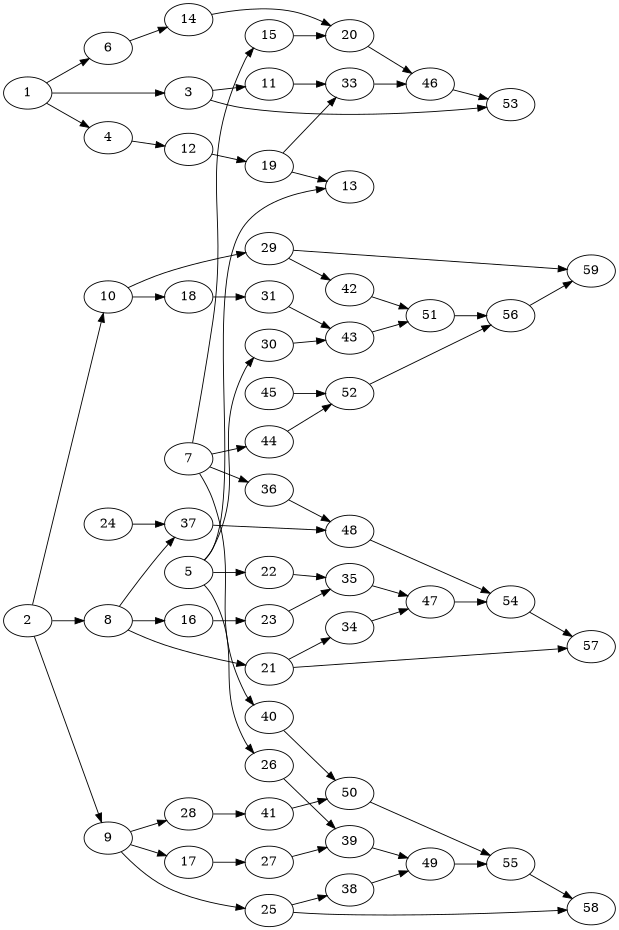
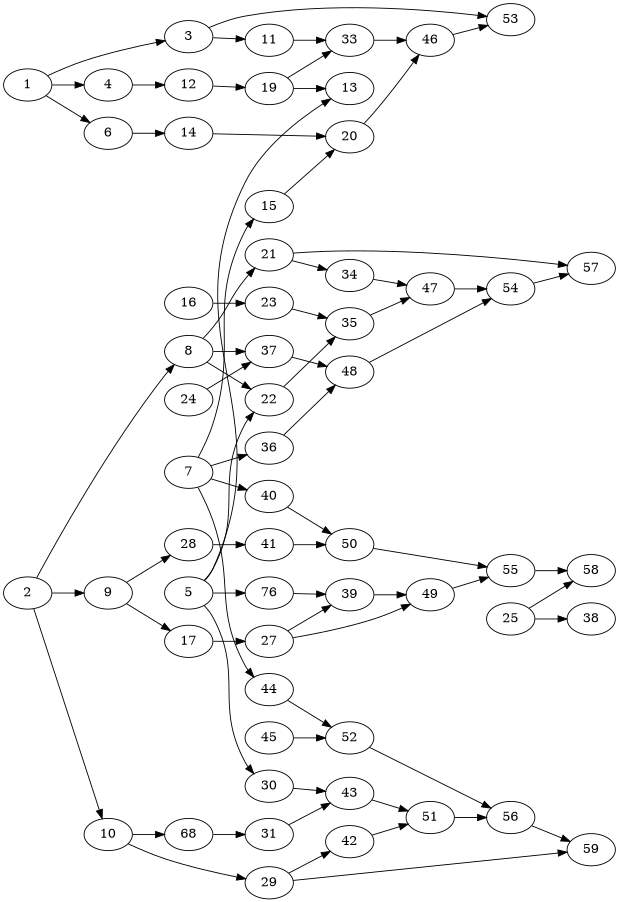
  strict digraph {
    rankdir=LR
    1
    3
    4
    6
    11
    53
    12
    14
    33
    19
    20
    2
    8
    9
    10
    16
    21
    37
    17
    25
    28
-   18
+   18 [label=68]
    29
    23
    34
    57
    24
    27
    38
    58
    41
    31
    42
    59
    46
    13
    5
    22
-   26
+   26 [label=76]
    30
    35
    39
    43
    47
    49
    51
    7
    15
    36
    40
    44
    48
    50
    52
    54
    55
    56
    45
    1 -> 3
    1 -> 4
    1 -> 6
    3 -> 11
    3 -> 53
    4 -> 12
    6 -> 14
    11 -> 33
    12 -> 19
    14 -> 20
    33 -> 46
    19 -> 33
    19 -> 13
    20 -> 46
    2 -> 8
    2 -> 9
    2 -> 10
-   8 -> 16
+   8 -> 22
    8 -> 21
    8 -> 37
    9 -> 17
-   9 -> 25
    9 -> 28
    10 -> 18
    10 -> 29
    16 -> 23
    21 -> 34
    21 -> 57
    37 -> 48
    17 -> 27
    25 -> 38
    25 -> 58
    28 -> 41
    18 -> 31
    29 -> 42
    29 -> 59
    23 -> 35
    34 -> 47
    24 -> 37
    27 -> 39
-   38 -> 49
+   27 -> 49
    41 -> 50
    31 -> 43
    42 -> 51
    46 -> 53
    5 -> 13
    5 -> 22
    5 -> 26
    5 -> 30
    22 -> 35
    26 -> 39
    30 -> 43
    35 -> 47
    39 -> 49
    43 -> 51
    47 -> 54
    49 -> 55
    51 -> 56
    7 -> 15
    7 -> 36
    7 -> 40
    7 -> 44
    15 -> 20
    36 -> 48
    40 -> 50
    44 -> 52
    48 -> 54
    50 -> 55
    52 -> 56
    54 -> 57
    55 -> 58
    56 -> 59
    45 -> 52
  }
